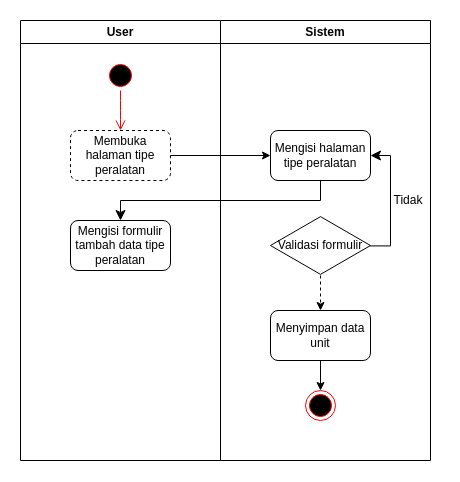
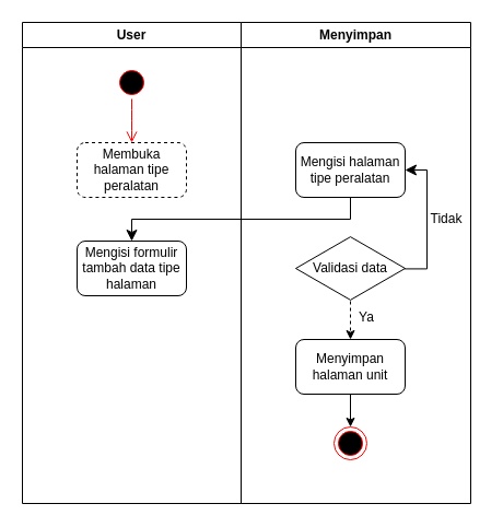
  <mxCell id="0" />
  <mxCell id="1" parent="0" />
  <mxCell id="2" value="User" style="swimlane;whiteSpace=wrap;html=1;" parent="1" vertex="1"><mxGeometry x="20" y="20" width="200" height="440" as="geometry" /></mxCell>
  <mxCell id="3" value="" style="ellipse;html=1;shape=startState;fillColor=#000000;strokeColor=#ff0000;" parent="2" vertex="1"><mxGeometry x="85" y="40" width="30" height="30" as="geometry" /></mxCell>
  <mxCell id="4" value="" style="edgeStyle=orthogonalEdgeStyle;html=1;verticalAlign=bottom;endArrow=open;endSize=8;strokeColor=#ff0000;" parent="2" source="3" edge="1"><mxGeometry relative="1" as="geometry"><mxPoint x="100" y="110" as="targetPoint" /></mxGeometry></mxCell>
  <mxCell id="5" value="Membuka halaman tipe peralatan" style="rounded=1;whiteSpace=wrap;html=1;dashed=1;" parent="2" vertex="1"><mxGeometry x="50" y="110" width="100" height="50" as="geometry" /></mxCell>
- <mxCell id="6" value="Mengisi formulir tambah data tipe peralatan" style="rounded=1;whiteSpace=wrap;html=1;" parent="2" vertex="1"><mxGeometry x="50" y="200" width="100" height="50" as="geometry" /></mxCell>
- <mxCell id="7" value="Sistem" style="swimlane;whiteSpace=wrap;html=1;" parent="1" vertex="1"><mxGeometry x="220" y="20" width="210" height="440" as="geometry" /></mxCell>
+ <mxCell id="6" value="Mengisi formulir tambah data tipe halaman" style="rounded=1;whiteSpace=wrap;html=1;" parent="2" vertex="1"><mxGeometry x="50" y="200" width="100" height="50" as="geometry" /></mxCell>
+ <mxCell id="7" value="Menyimpan" style="swimlane;whiteSpace=wrap;html=1;" parent="1" vertex="1"><mxGeometry x="220" y="20" width="210" height="440" as="geometry" /></mxCell>
  <mxCell id="8" value="Mengisi halaman tipe peralatan" style="rounded=1;whiteSpace=wrap;html=1;" parent="7" vertex="1"><mxGeometry x="50" y="110" width="100" height="50" as="geometry" /></mxCell>
  <mxCell id="9" value="" style="edgeStyle=none;html=1;dashed=1;" parent="7" source="10" target="14" edge="1"><mxGeometry relative="1" as="geometry" /></mxCell>
- <mxCell id="10" value="Validasi formulir" style="html=1;whiteSpace=wrap;aspect=fixed;shape=isoRectangle;" parent="7" vertex="1"><mxGeometry x="50" y="195" width="100" height="60" as="geometry" /></mxCell>
+ <mxCell id="10" value="Validasi data" style="html=1;whiteSpace=wrap;aspect=fixed;shape=isoRectangle;" parent="7" vertex="1"><mxGeometry x="50" y="195" width="100" height="60" as="geometry" /></mxCell>
  <mxCell id="11" value="" style="edgeStyle=elbowEdgeStyle;elbow=horizontal;endArrow=classic;html=1;curved=0;rounded=0;endSize=8;startSize=8;entryX=1;entryY=0.5;entryDx=0;entryDy=0;exitX=0.996;exitY=0.507;exitDx=0;exitDy=0;exitPerimeter=0;" parent="7" source="10" target="8" edge="1"><mxGeometry width="50" height="50" relative="1" as="geometry"><mxPoint x="150" y="220" as="sourcePoint" /><mxPoint x="200" y="170" as="targetPoint" /><Array as="points"><mxPoint x="170" y="190" /></Array></mxGeometry></mxCell>
  <mxCell id="12" value="Tidak" style="text;html=1;align=center;verticalAlign=middle;whiteSpace=wrap;rounded=0;" parent="7" vertex="1"><mxGeometry x="158" y="165" width="60" height="30" as="geometry" /></mxCell>
  <mxCell id="13" value="" style="edgeStyle=none;html=1;" parent="7" source="14" target="16" edge="1"><mxGeometry relative="1" as="geometry" /></mxCell>
- <mxCell id="14" value="Menyimpan data unit" style="rounded=1;whiteSpace=wrap;html=1;" parent="7" vertex="1"><mxGeometry x="50" y="290" width="100" height="50" as="geometry" /></mxCell>
+ <mxCell id="14" value="Menyimpan halaman unit" style="rounded=1;whiteSpace=wrap;html=1;" parent="7" vertex="1"><mxGeometry x="50" y="290" width="100" height="50" as="geometry" /></mxCell>
+ <mxCell id="15" value="Ya" style="text;html=1;align=center;verticalAlign=middle;whiteSpace=wrap;rounded=0;" parent="7" vertex="1"><mxGeometry x="85" y="255" width="60" height="30" as="geometry" /></mxCell>
  <mxCell id="16" value="" style="ellipse;html=1;shape=endState;fillColor=#000000;strokeColor=#ff0000;" parent="7" vertex="1"><mxGeometry x="85" y="370" width="30" height="30" as="geometry" /></mxCell>
- <mxCell id="17" value="" style="endArrow=classic;html=1;exitX=1;exitY=0.5;exitDx=0;exitDy=0;entryX=0;entryY=0.5;entryDx=0;entryDy=0;" parent="1" source="5" target="8" edge="1"><mxGeometry width="50" height="50" relative="1" as="geometry"><mxPoint x="350" y="180" as="sourcePoint" /><mxPoint x="250" y="155" as="targetPoint" /></mxGeometry></mxCell>
  <mxCell id="18" value="" style="edgeStyle=elbowEdgeStyle;elbow=vertical;endArrow=classic;html=1;curved=0;rounded=0;endSize=8;startSize=8;entryX=0.5;entryY=0;entryDx=0;entryDy=0;exitX=0.5;exitY=1;exitDx=0;exitDy=0;" parent="1" source="8" target="6" edge="1"><mxGeometry width="50" height="50" relative="1" as="geometry"><mxPoint x="200" y="220" as="sourcePoint" /><mxPoint x="250" y="170" as="targetPoint" /></mxGeometry></mxCell>
